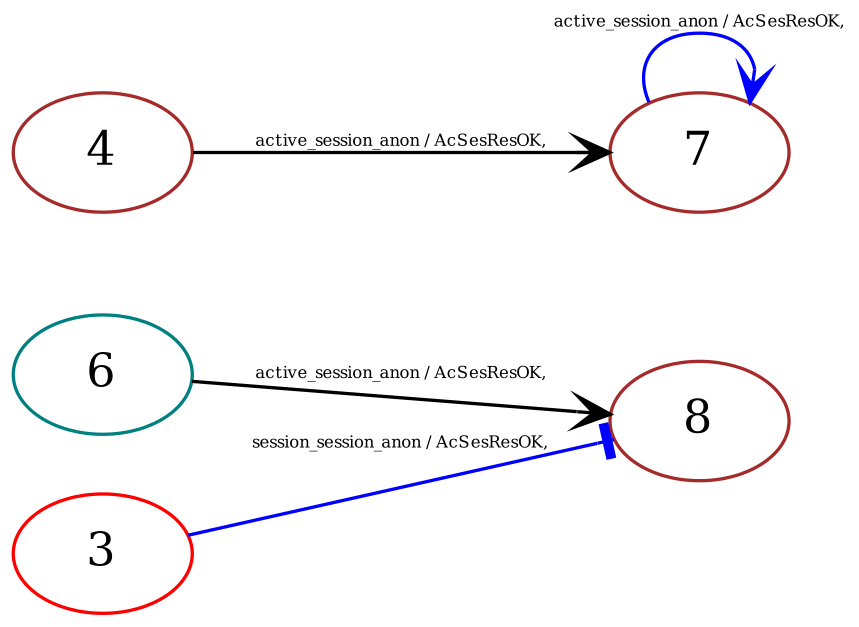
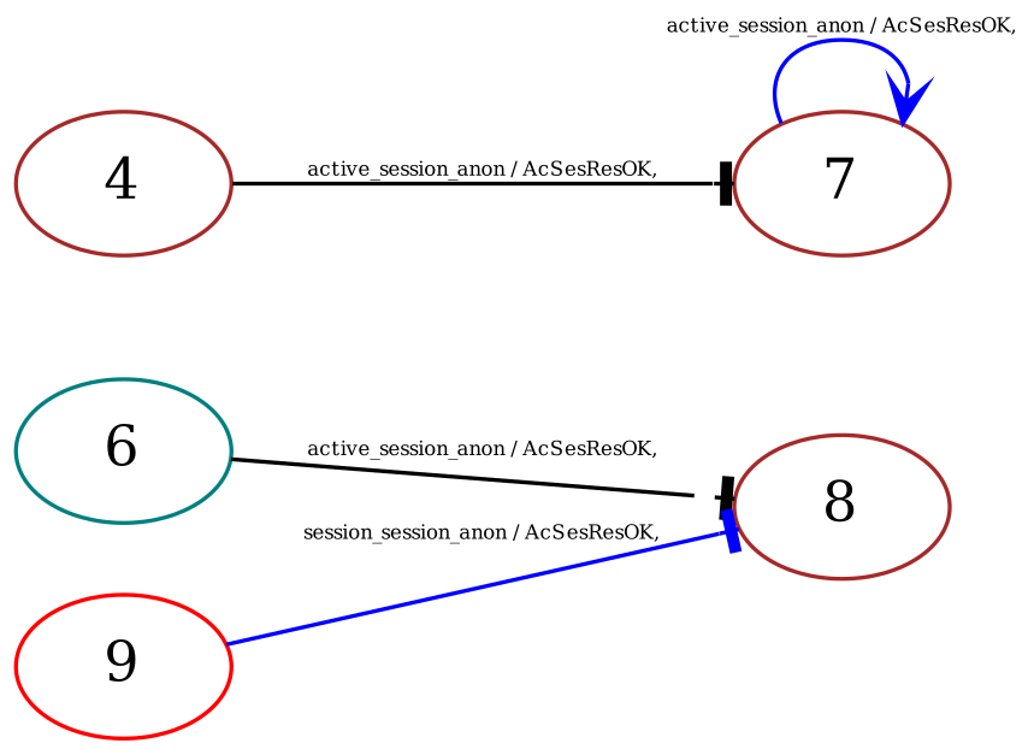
  digraph {
    rankdir=LR
    node [color=brown fillcolor=white shape=ellipse style=filled]
    edge [arrowhead=vee color=black fontsize=5]
    8
    6 [color=teal]
-   9 [color=red label=3]
+   9 [color=red]
    7
    4
-   6 -> 8 [label="active_session_anon / AcSesResOK,"]
+   6 -> 8 [arrowhead=tee label="active_session_anon / AcSesResOK,"]
    9 -> 8 [arrowhead=tee color=blue label="session_session_anon / AcSesResOK,"]
    7 -> 7 [color=blue label="active_session_anon / AcSesResOK,"]
-   4 -> 7 [label="active_session_anon / AcSesResOK,"]
+   4 -> 7 [arrowhead=tee label="active_session_anon / AcSesResOK,"]
  }
